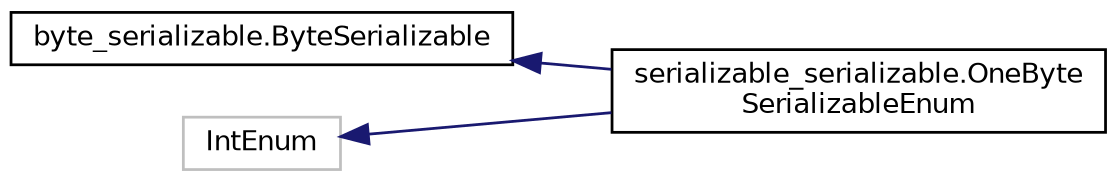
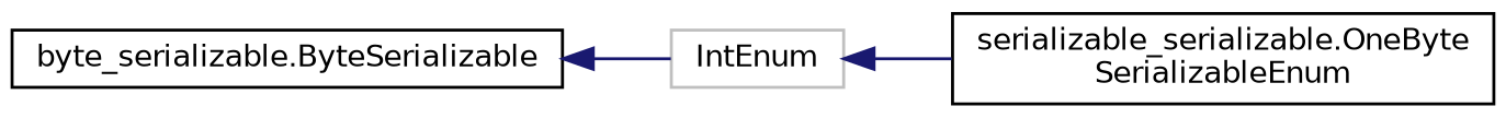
  digraph {
    rankdir=LR
    node [color=black fillcolor=white fontname=Helvetica fontsize=10 shape=record style=filled]
    edge [color=midnightblue dir=back fontname=Helvetica fontsize=10 labelfontname=Helvetica labelfontsize=10 style=solid]
    n1 [height=0.2 label="byte_serializable.ByteSerializable" width=0.4]
    n2 [height=0.2 label="serializable_serializable.OneByte\lSerializableEnum" width=0.4]
    n3 [color=grey75 height=0.2 label=IntEnum width=0.4]
-   n1 -> n2
+   n1 -> n3
    n3 -> n2
  }
